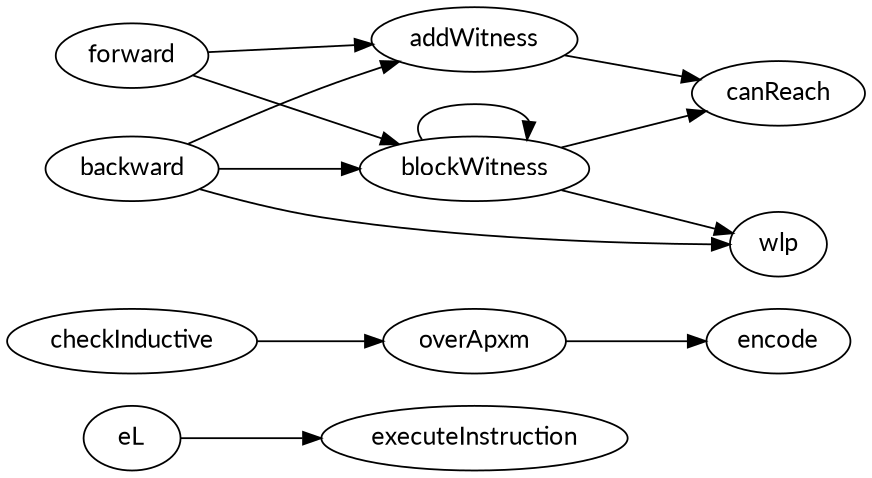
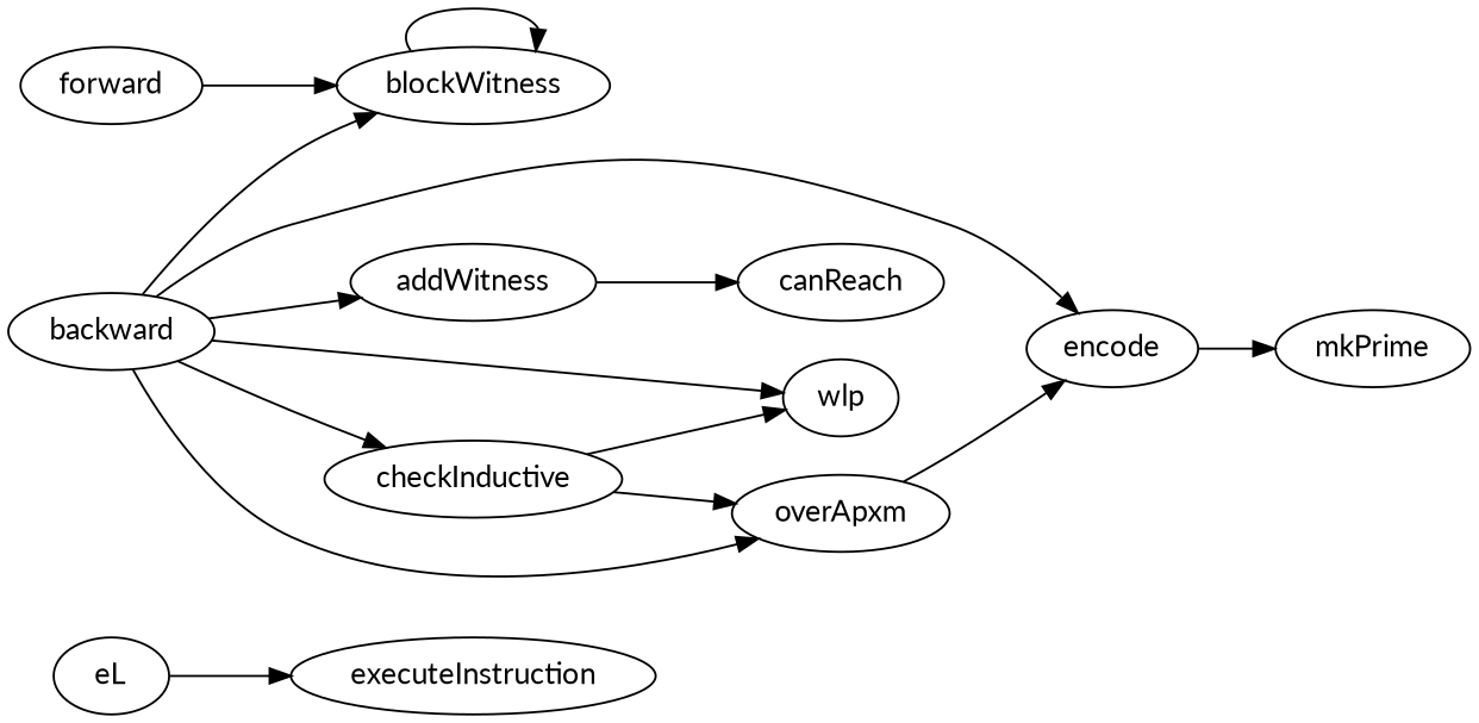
  digraph {
    fontname=Lato
    rankdir=LR
    node [fontname=Lato]
    edge [fontname=Lato]
    eL [texlbl="\text{L}"]
    executeInstruction
    encode [texlbl=encode]
+   mkPrime [texlbl=mkPrime]
    forward
    addWitness
    blockWitness
    canReach
    backward
    wlp
    overApxm
    checkInductive
    eL -> executeInstruction
-   forward -> addWitness
+   encode -> mkPrime
    forward -> blockWitness
    addWitness -> canReach
    blockWitness -> blockWitness
-   blockWitness -> canReach
+   backward -> encode
    backward -> addWitness
    backward -> blockWitness
    backward -> wlp
+   backward -> overApxm
+   backward -> checkInductive
    overApxm -> encode
-   blockWitness -> wlp
+   checkInductive -> wlp
    checkInductive -> overApxm
  }
